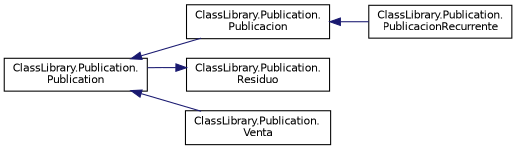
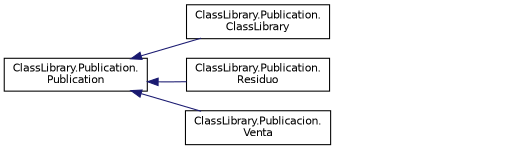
  digraph {
    rankdir=LR
    node [color=black fillcolor=white fontname=Helvetica fontsize=10 shape=record style=filled]
    edge [color=midnightblue dir=back fontname=Helvetica fontsize=10 labelfontname=Helvetica labelfontsize=10 style=solid]
    n1 [height=0.2 label="ClassLibrary.Publication.\lPublication" width=0.4]
-   n2 [height=0.2 label="ClassLibrary.Publication.\lPublicacion" width=0.4]
+   n2 [height=0.2 label="ClassLibrary.Publication.\lClassLibrary" width=0.4]
    n3 [height=0.2 label="ClassLibrary.Publication.\lResiduo" width=0.4]
-   n4 [height=0.2 label="ClassLibrary.Publication.\lVenta" width=0.4]
-   n5 [height=0.2 label="ClassLibrary.Publication.\lPublicacionRecurrente" width=0.4]
+   n4 [height=0.2 label="ClassLibrary.Publicacion.\lVenta" width=0.4]
    n1 -> n2
-   n3 -> n1
+   n1 -> n3
    n1 -> n4
-   n2 -> n5
  }
